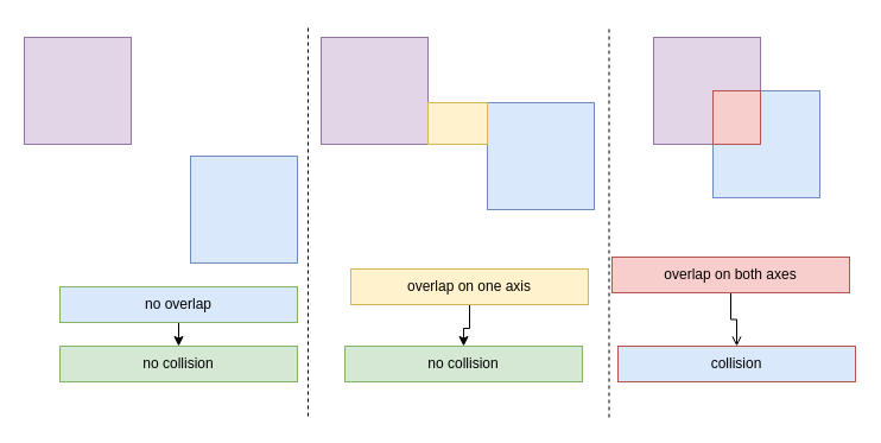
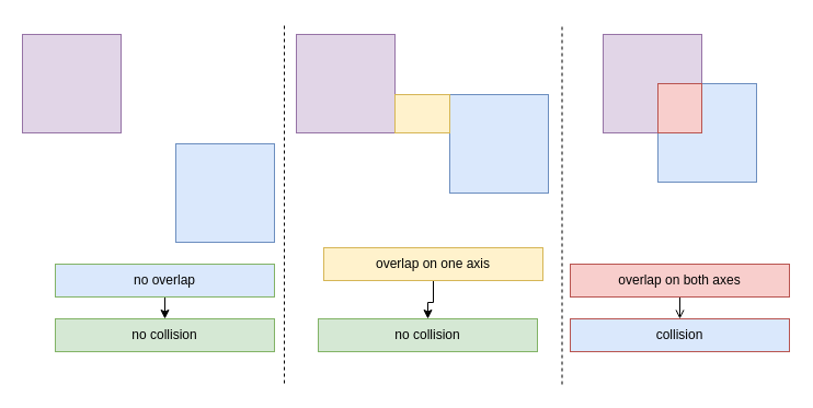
  <mxCell id="0" />
  <mxCell id="1" parent="0" />
  <mxCell id="2" value="" style="whiteSpace=wrap;html=1;aspect=fixed;fillColor=#e1d5e7;strokeColor=#9673a6;" vertex="1" parent="1"><mxGeometry y="31" width="90" height="90" as="geometry" x="20" /></mxCell>
  <mxCell id="3" value="" style="whiteSpace=wrap;html=1;aspect=fixed;fillColor=#dae8fc;strokeColor=#6c8ebf;" vertex="1" parent="1"><mxGeometry x="160" y="131" width="90" height="90" as="geometry" /></mxCell>
  <mxCell id="4" value="" style="whiteSpace=wrap;html=1;aspect=fixed;fillColor=#e1d5e7;strokeColor=#9673a6;" vertex="1" parent="1"><mxGeometry x="270" y="31" width="90" height="90" as="geometry" /></mxCell>
  <mxCell id="5" value="" style="whiteSpace=wrap;html=1;aspect=fixed;fillColor=#dae8fc;strokeColor=#6c8ebf;" vertex="1" parent="1"><mxGeometry x="410" y="86" width="90" height="90" as="geometry" /></mxCell>
  <mxCell id="6" value="" style="whiteSpace=wrap;html=1;aspect=fixed;fillColor=#e1d5e7;strokeColor=#9673a6;" vertex="1" parent="1"><mxGeometry x="550" y="31" width="90" height="90" as="geometry" /></mxCell>
  <mxCell id="7" value="" style="whiteSpace=wrap;html=1;aspect=fixed;fillColor=#dae8fc;strokeColor=#6c8ebf;" vertex="1" parent="1"><mxGeometry x="600" y="76" width="90" height="90" as="geometry" /></mxCell>
  <mxCell id="8" value="no collision" style="rounded=0;whiteSpace=wrap;html=1;fillColor=#d5e8d4;strokeColor=#82b366;" vertex="1" parent="1"><mxGeometry x="50" y="291" width="200" height="30" as="geometry" /></mxCell>
  <mxCell id="9" style="edgeStyle=orthogonalEdgeStyle;rounded=0;orthogonalLoop=1;jettySize=auto;html=1;exitX=0.5;exitY=1;exitDx=0;exitDy=0;" edge="1" parent="1" source="10" target="15"><mxGeometry relative="1" as="geometry" /></mxCell>
  <mxCell id="10" value="overlap on one axis" style="rounded=0;whiteSpace=wrap;html=1;fillColor=#fff2cc;strokeColor=#d6b656;" vertex="1" parent="1"><mxGeometry x="295" y="226" width="200" height="30" as="geometry" /></mxCell>
  <mxCell id="11" style="edgeStyle=orthogonalEdgeStyle;rounded=0;orthogonalLoop=1;jettySize=auto;html=1;exitX=0.5;exitY=1;exitDx=0;exitDy=0;entryX=0.5;entryY=0;entryDx=0;entryDy=0;endArrow=open;" edge="1" parent="1" source="12" target="16"><mxGeometry relative="1" as="geometry" /></mxCell>
- <mxCell id="12" value="overlap on both axes" style="rounded=0;whiteSpace=wrap;html=1;fillColor=#f8cecc;strokeColor=#b85450;" vertex="1" parent="1"><mxGeometry x="515" y="216" width="200" height="30" as="geometry" /></mxCell>
+ <mxCell id="12" value="overlap on both axes" style="rounded=0;whiteSpace=wrap;html=1;fillColor=#f8cecc;strokeColor=#b85450;" vertex="1" parent="1"><mxGeometry x="520" y="241" width="200" height="30" as="geometry" /></mxCell>
  <mxCell id="13" style="edgeStyle=orthogonalEdgeStyle;rounded=0;orthogonalLoop=1;jettySize=auto;html=1;exitX=0.5;exitY=1;exitDx=0;exitDy=0;entryX=0.5;entryY=0;entryDx=0;entryDy=0;" edge="1" parent="1" source="14" target="8"><mxGeometry relative="1" as="geometry" /></mxCell>
  <mxCell id="14" value="no overlap" style="rounded=0;whiteSpace=wrap;html=1;fillColor=#dae8fc;strokeColor=#82b366;" vertex="1" parent="1"><mxGeometry x="50" y="241" width="200" height="30" as="geometry" /></mxCell>
  <mxCell id="15" value="no collision" style="rounded=0;whiteSpace=wrap;html=1;fillColor=#d5e8d4;strokeColor=#82b366;" vertex="1" parent="1"><mxGeometry x="290" y="291" width="200" height="30" as="geometry" /></mxCell>
  <mxCell id="16" value="collision" style="rounded=0;whiteSpace=wrap;html=1;fillColor=#dae8fc;strokeColor=#b85450;" vertex="1" parent="1"><mxGeometry x="520" y="291" width="200" height="30" as="geometry" /></mxCell>
  <mxCell id="17" value="" style="rounded=0;whiteSpace=wrap;html=1;fillColor=#fff2cc;strokeColor=#d6b656;" vertex="1" parent="1"><mxGeometry x="360" y="86" width="50" height="35" as="geometry" /></mxCell>
  <mxCell id="18" value="" style="rounded=0;whiteSpace=wrap;html=1;fillColor=#f8cecc;strokeColor=#b85450;" vertex="1" parent="1"><mxGeometry x="600" y="76" width="40" height="45" as="geometry" /></mxCell>
  <mxCell id="19" value="" style="endArrow=none;dashed=1;html=1;" edge="1" parent="1"><mxGeometry width="50" height="50" relative="1" as="geometry"><mxPoint x="259" y="350" as="sourcePoint" /><mxPoint x="259" as="targetPoint" y="20" /></mxGeometry></mxCell>
  <mxCell id="20" value="" style="endArrow=none;dashed=1;html=1;" edge="1" parent="1"><mxGeometry width="50" height="50" relative="1" as="geometry"><mxPoint x="512.5" y="351" as="sourcePoint" /><mxPoint x="512.5" y="21" as="targetPoint" /></mxGeometry></mxCell>
